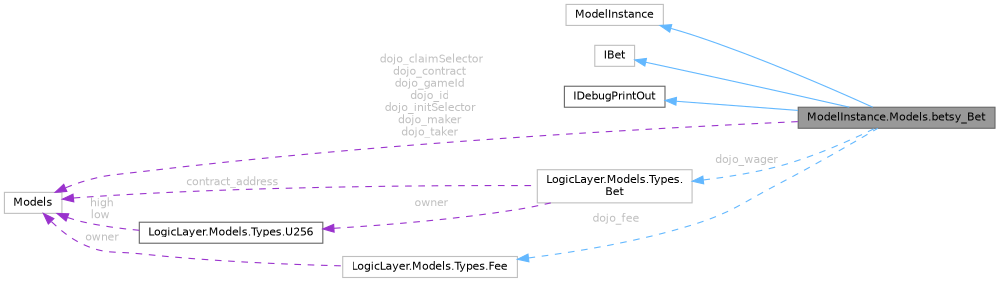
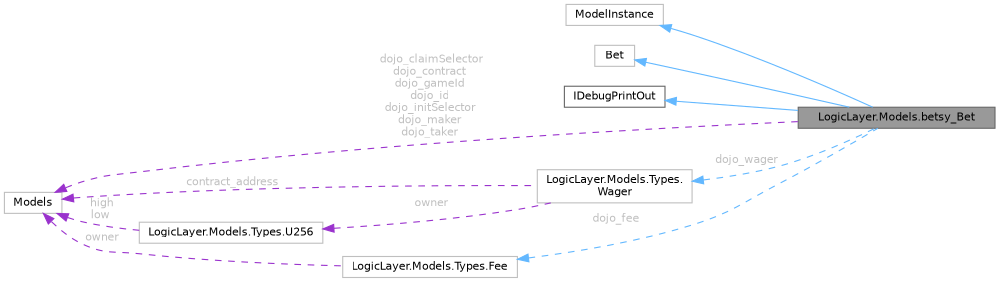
  digraph {
    rankdir=LR
    node [color=grey75 fillcolor=white fontname=Helvetica fontsize=10 shape=box style=filled]
    edge [color=steelblue1 dir=back fontname=Helvetica fontsize=10 labelfontname=Helvetica labelfontsize=10 style=dashed fontcolor=grey]
-   n1 [color=gray40 fillcolor=grey60 fontcolor=black height=0.2 label="ModelInstance.Models.betsy_Bet" width=0.4]
+   n1 [color=gray40 fillcolor=grey60 fontcolor=black height=0.2 label="LogicLayer.Models.betsy_Bet" width=0.4]
    n2 [height=0.2 label=ModelInstance width=0.4]
-   n3 [height=0.2 label=IBet width=0.4]
+   n3 [height=0.2 label=Bet width=0.4]
    n4 [color=gray40 height=0.2 label=IDebugPrintOut width=0.4]
    n5 [height=0.2 label=Models width=0.4]
-   n6 [height=0.2 label="LogicLayer.Models.Types.\lBet" width=0.4]
-   n7 [color=gray40 height=0.2 label="LogicLayer.Models.Types.U256" width=0.4]
+   n6 [height=0.2 label="LogicLayer.Models.Types.\lWager" width=0.4]
+   n7 [height=0.2 label="LogicLayer.Models.Types.U256" width=0.4]
    n8 [height=0.2 label="LogicLayer.Models.Types.Fee" width=0.4]
    n2 -> n1 [style=solid fontcolor=""]
    n3 -> n1 [style=solid fontcolor=""]
    n4 -> n1 [style=solid fontcolor=""]
    n5 -> n1 [color=darkorchid3 label=" dojo_claimSelector\ndojo_contract\ndojo_gameId\ndojo_id\ndojo_initSelector\ndojo_maker\ndojo_taker"]
    n5 -> n6 [color=darkorchid3 label=" contract_address"]
    n5 -> n7 [color=darkorchid3 label=" high\nlow"]
    n5 -> n8 [color=darkorchid3 label=" owner"]
    n6 -> n1 [label=" dojo_wager"]
    n7 -> n6 [color=darkorchid3 label=" owner"]
    n8 -> n1 [label=" dojo_fee"]
  }
